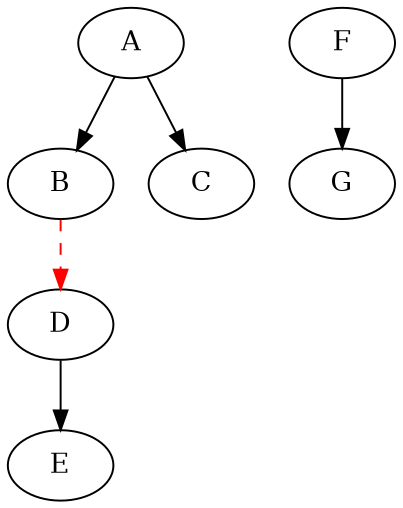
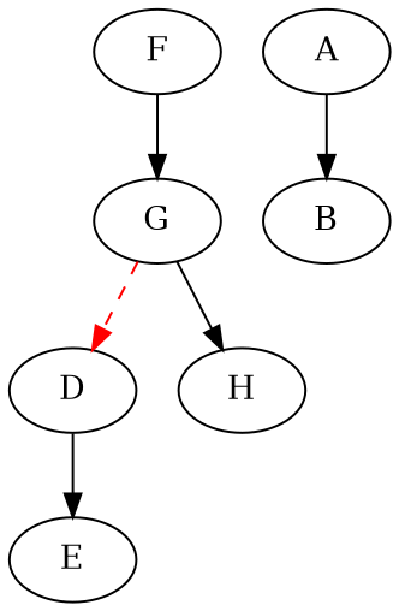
  digraph {
    n1 [label=D]
    n2 [label=E]
    n3 [label=F]
    n4 [label=G]
    n5 [label=A]
    n6 [label=B]
-   n7 [label=C]
+   n8 [label=H]
    n1 -> n2
    n3 -> n4
-   n6 -> n1 [color=red style=dashed]
+   n4 -> n1 [color=red style=dashed]
+   n4 -> n8
    n5 -> n6
-   n5 -> n7
  }
